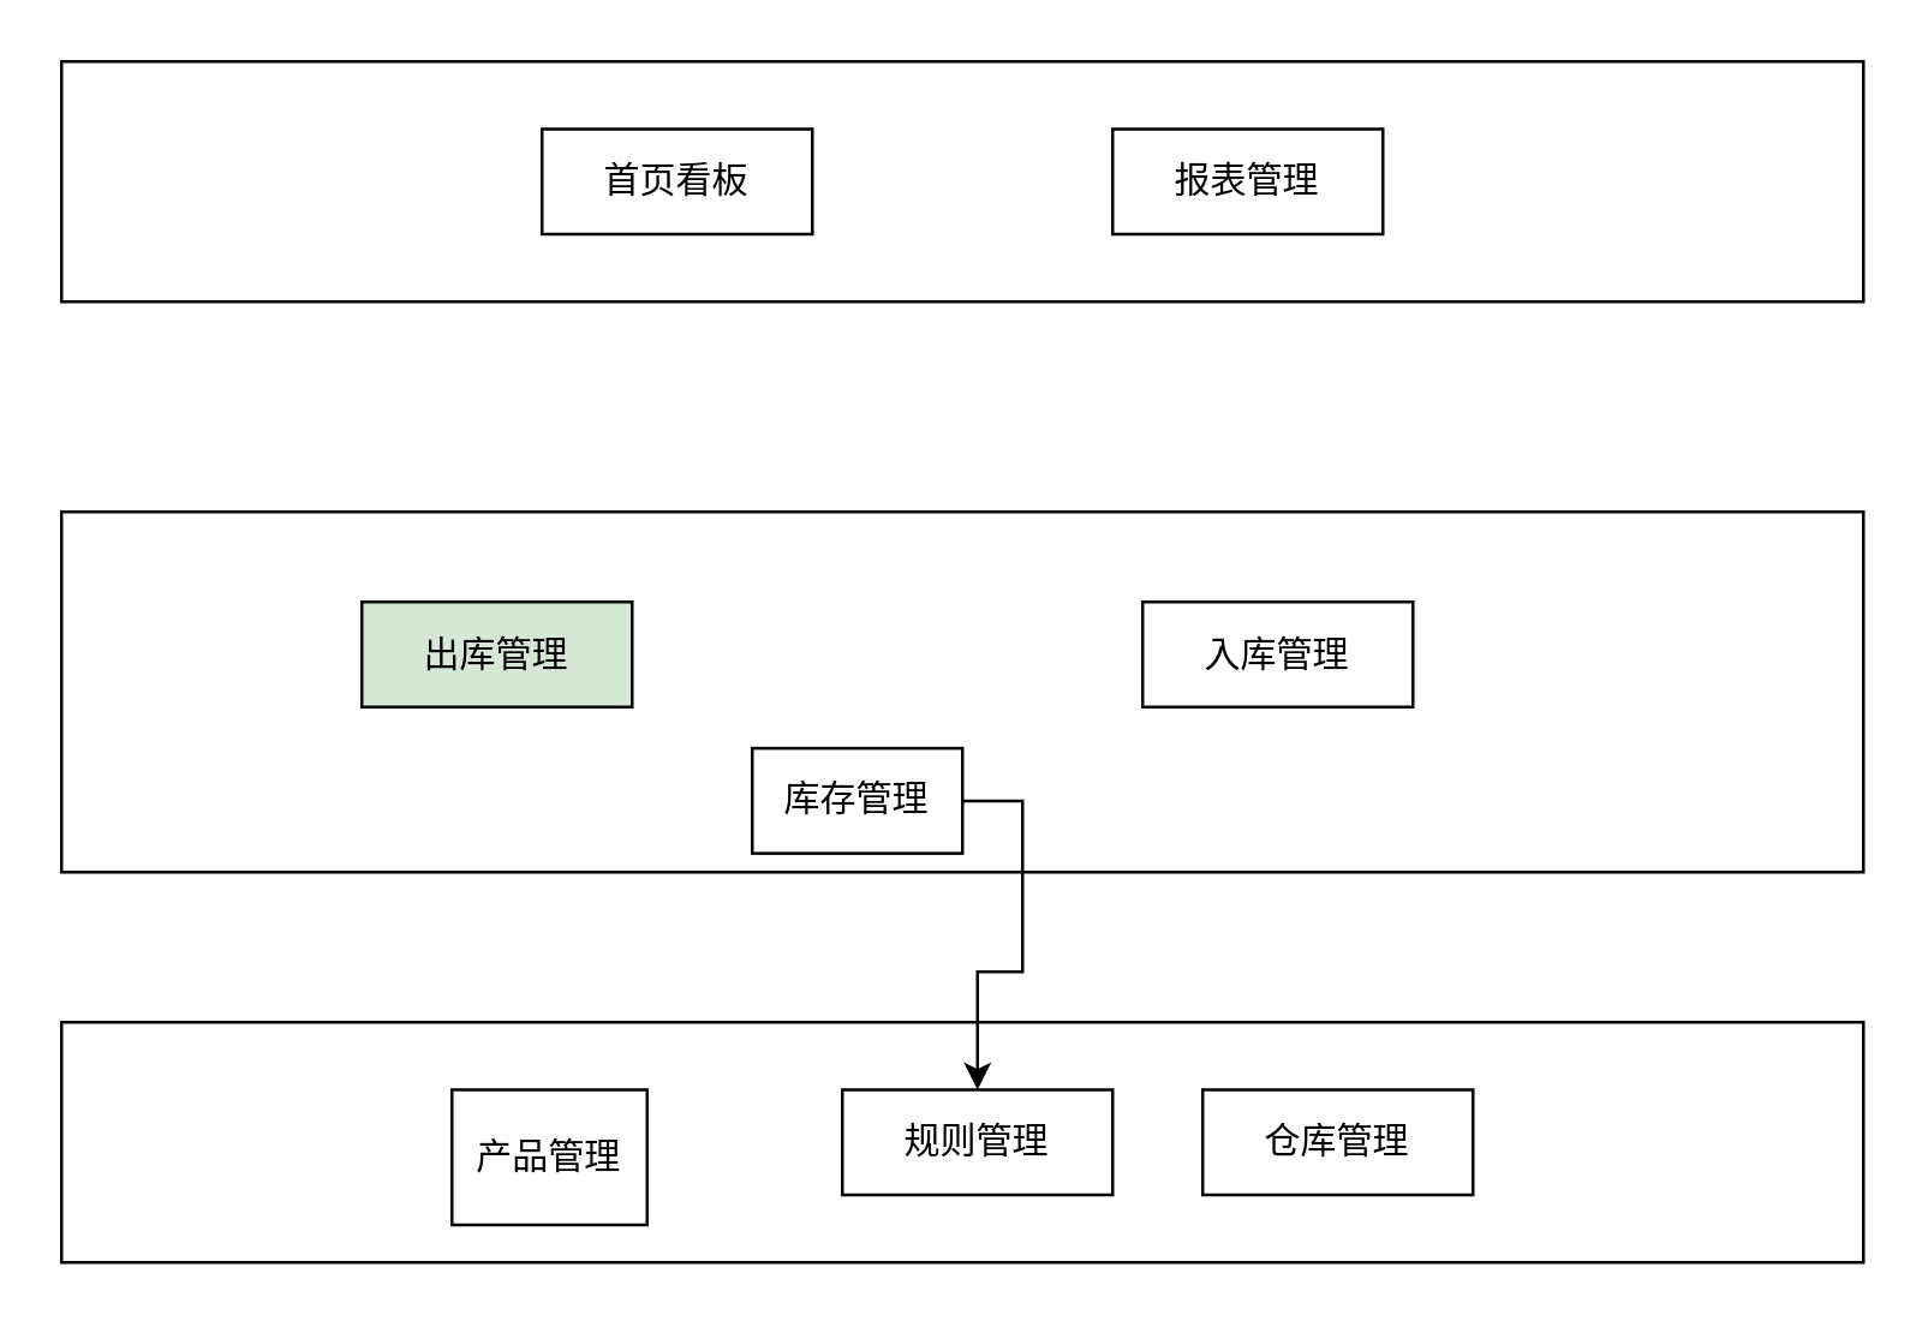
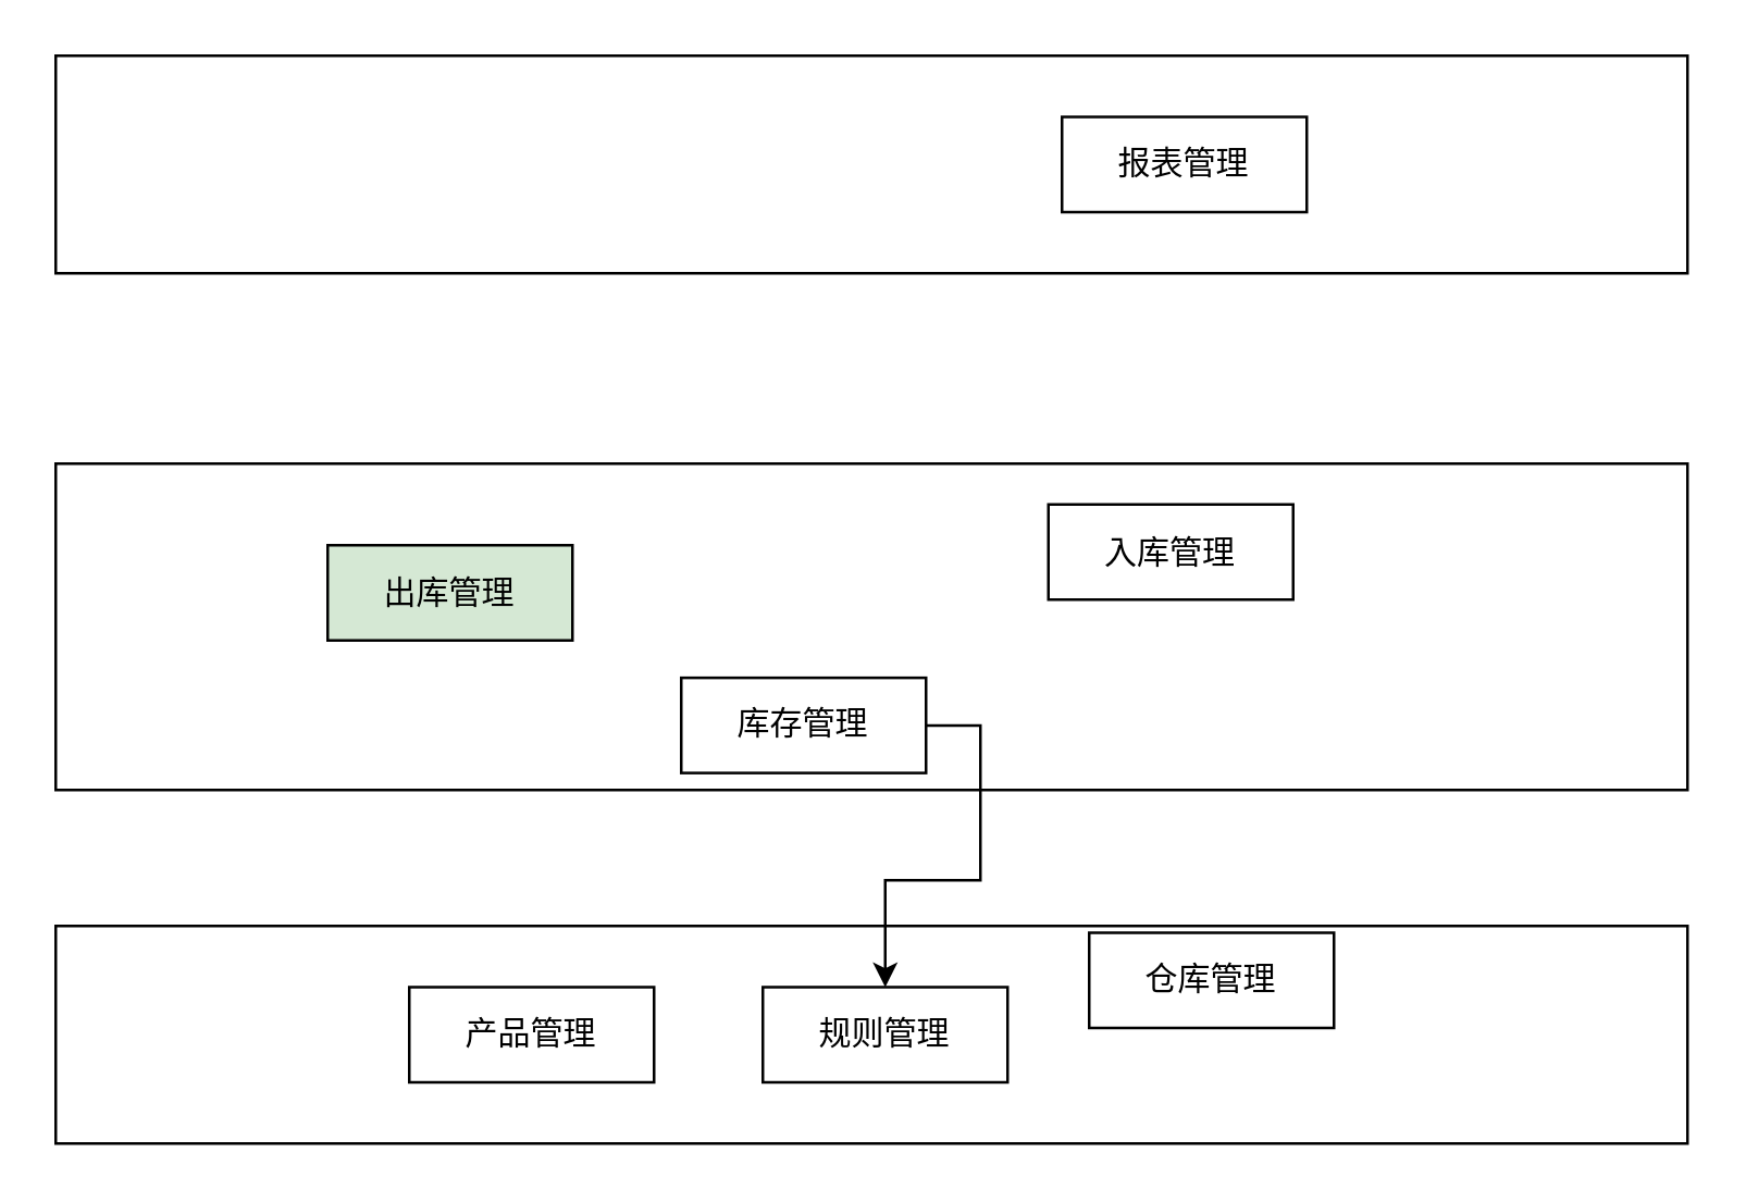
  <mxCell id="0" />
  <mxCell id="1" parent="0" />
  <mxCell id="2" value="" style="rounded=0;whiteSpace=wrap;html=1;" vertex="1" parent="1"><mxGeometry x="20" y="340" width="600" height="80" as="geometry" /></mxCell>
- <mxCell id="3" value="产品管理" style="rounded=0;whiteSpace=wrap;html=1;" vertex="1" parent="1"><mxGeometry x="150" y="362.5" width="65" height="45" as="geometry" /></mxCell>
+ <mxCell id="3" value="产品管理" style="rounded=0;whiteSpace=wrap;html=1;" vertex="1" parent="1"><mxGeometry x="150" y="362.5" width="90" height="35" as="geometry" /></mxCell>
  <mxCell id="4" style="edgeStyle=orthogonalEdgeStyle;rounded=0;orthogonalLoop=1;jettySize=auto;html=1;exitX=0.5;exitY=1;exitDx=0;exitDy=0;" edge="1" parent="1" source="2" target="2"><mxGeometry relative="1" as="geometry" /></mxCell>
- <mxCell id="5" value="仓库管理" style="rounded=0;whiteSpace=wrap;html=1;" vertex="1" parent="1"><mxGeometry x="400" y="362.5" width="90" height="35" as="geometry" /></mxCell>
+ <mxCell id="5" value="仓库管理" style="rounded=0;whiteSpace=wrap;html=1;" vertex="1" parent="1"><mxGeometry x="400" y="342.5" width="90" height="35" as="geometry" /></mxCell>
  <mxCell id="6" value="规则管理" style="rounded=0;whiteSpace=wrap;html=1;" vertex="1" parent="1"><mxGeometry x="280" y="362.5" width="90" height="35" as="geometry" /></mxCell>
  <mxCell id="7" value="" style="rounded=0;whiteSpace=wrap;html=1;" vertex="1" parent="1"><mxGeometry x="20" y="20" width="600" height="80" as="geometry" /></mxCell>
- <mxCell id="8" value="首页看板" style="rounded=0;whiteSpace=wrap;html=1;" vertex="1" parent="1"><mxGeometry x="180" y="42.5" width="90" height="35" as="geometry" /></mxCell>
- <mxCell id="9" value="报表管理" style="rounded=0;whiteSpace=wrap;html=1;" vertex="1" parent="1"><mxGeometry x="370" y="42.5" width="90" height="35" as="geometry" /></mxCell>
+ <mxCell id="9" value="报表管理" style="rounded=0;whiteSpace=wrap;html=1;" vertex="1" parent="1"><mxGeometry x="390" y="42.5" width="90" height="35" as="geometry" /></mxCell>
  <mxCell id="10" value="" style="group" vertex="1" connectable="0" parent="1"><mxGeometry x="20" y="170" width="600" height="120" as="geometry" /></mxCell>
  <mxCell id="11" value="" style="rounded=0;whiteSpace=wrap;html=1;" vertex="1" parent="10"><mxGeometry width="600" height="120" as="geometry" /></mxCell>
  <mxCell id="12" value="出库管理" style="rounded=0;whiteSpace=wrap;html=1;fillColor=#d5e8d4;" vertex="1" parent="10"><mxGeometry x="100" y="30" width="90" height="35" as="geometry" /></mxCell>
- <mxCell id="13" value="入库管理" style="rounded=0;whiteSpace=wrap;html=1;" vertex="1" parent="10"><mxGeometry x="360" y="30" width="90" height="35" as="geometry" /></mxCell>
- <mxCell id="14" value="库存管理" style="rounded=0;whiteSpace=wrap;html=1;" vertex="1" parent="10"><mxGeometry x="230" y="78.75" width="70" height="35" as="geometry" /></mxCell>
+ <mxCell id="13" value="入库管理" style="rounded=0;whiteSpace=wrap;html=1;" vertex="1" parent="10"><mxGeometry x="365" y="15" width="90" height="35" as="geometry" /></mxCell>
+ <mxCell id="14" value="库存管理" style="rounded=0;whiteSpace=wrap;html=1;" vertex="1" parent="10"><mxGeometry x="230" y="78.75" width="90" height="35" as="geometry" /></mxCell>
  <mxCell id="15" style="edgeStyle=orthogonalEdgeStyle;rounded=0;orthogonalLoop=1;jettySize=auto;html=1;exitX=1;exitY=0.5;exitDx=0;exitDy=0;" edge="1" parent="10" source="14" target="6"><mxGeometry relative="1" as="geometry" /></mxCell>
